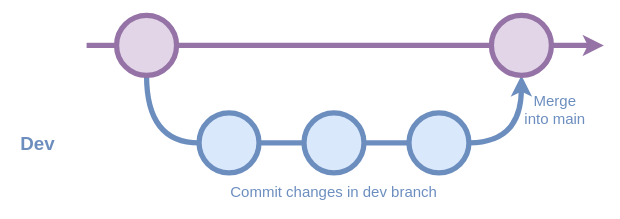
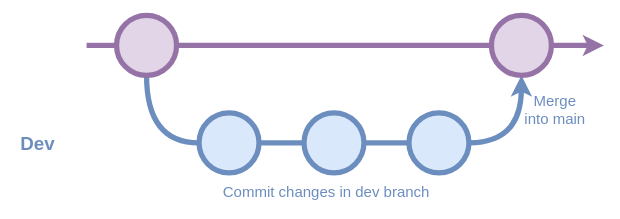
  <mxCell id="0" />
  <mxCell id="1" parent="0" />
  <mxCell id="2" style="edgeStyle=orthogonalEdgeStyle;rounded=0;orthogonalLoop=1;jettySize=auto;html=1;exitX=0.5;exitY=1;exitDx=0;exitDy=0;entryX=0;entryY=0.5;entryDx=0;entryDy=0;curved=1;endArrow=none;startFill=0;strokeColor=#6C8EBF;strokeWidth=7;" edge="1" parent="1" source="5" target="7"><mxGeometry relative="1" as="geometry" /></mxCell>
  <mxCell id="3" style="edgeStyle=orthogonalEdgeStyle;shape=connector;curved=1;rounded=0;orthogonalLoop=1;jettySize=auto;html=1;exitX=1;exitY=0.5;exitDx=0;exitDy=0;entryX=0;entryY=0.5;entryDx=0;entryDy=0;strokeColor=#9673A6;strokeWidth=7;align=center;verticalAlign=middle;fontFamily=Helvetica;fontSize=11;fontColor=default;labelBackgroundColor=default;startFill=0;endArrow=none;" edge="1" parent="1" source="5" target="15"><mxGeometry relative="1" as="geometry" /></mxCell>
  <mxCell id="4" style="edgeStyle=orthogonalEdgeStyle;shape=connector;curved=1;rounded=0;orthogonalLoop=1;jettySize=auto;html=1;exitX=0;exitY=0.5;exitDx=0;exitDy=0;strokeColor=#9673A6;strokeWidth=7;align=center;verticalAlign=middle;fontFamily=Helvetica;fontSize=11;fontColor=default;labelBackgroundColor=default;startFill=0;endArrow=none;" edge="1" parent="1" source="5"><mxGeometry relative="1" as="geometry"><mxPoint x="115" y="60" as="targetPoint" /></mxGeometry></mxCell>
  <mxCell id="5" value="" style="ellipse;whiteSpace=wrap;html=1;aspect=fixed;fillColor=#e1d5e7;strokeColor=#9673a6;strokeWidth=7;" vertex="1" parent="1"><mxGeometry x="155" y="20" width="80" height="80" as="geometry" /></mxCell>
  <mxCell id="6" style="edgeStyle=orthogonalEdgeStyle;shape=connector;curved=1;rounded=0;orthogonalLoop=1;jettySize=auto;html=1;exitX=1;exitY=0.5;exitDx=0;exitDy=0;entryX=0;entryY=0.5;entryDx=0;entryDy=0;strokeColor=#6C8EBF;strokeWidth=7;align=center;verticalAlign=middle;fontFamily=Helvetica;fontSize=11;fontColor=default;labelBackgroundColor=default;startFill=0;endArrow=none;" edge="1" parent="1" source="7" target="10"><mxGeometry relative="1" as="geometry" /></mxCell>
  <mxCell id="7" value="" style="ellipse;whiteSpace=wrap;html=1;aspect=fixed;fillColor=#dae8fc;strokeColor=#6c8ebf;strokeWidth=7;" vertex="1" parent="1"><mxGeometry x="265" y="150" width="80" height="80" as="geometry" /></mxCell>
  <mxCell id="8" value="Dev" style="text;html=1;align=center;verticalAlign=middle;whiteSpace=wrap;rounded=0;fontSize=25;fontStyle=1;fontColor=#6C8EBF;" vertex="1" parent="1"><mxGeometry x="20" y="175" width="60" height="30" as="geometry" /></mxCell>
  <mxCell id="9" style="edgeStyle=orthogonalEdgeStyle;shape=connector;curved=1;rounded=0;orthogonalLoop=1;jettySize=auto;html=1;exitX=1;exitY=0.5;exitDx=0;exitDy=0;entryX=0;entryY=0.5;entryDx=0;entryDy=0;strokeColor=#6C8EBF;strokeWidth=7;align=center;verticalAlign=middle;fontFamily=Helvetica;fontSize=11;fontColor=default;labelBackgroundColor=default;startFill=0;endArrow=none;" edge="1" parent="1" source="10" target="12"><mxGeometry relative="1" as="geometry" /></mxCell>
  <mxCell id="10" value="" style="ellipse;whiteSpace=wrap;html=1;aspect=fixed;fillColor=#dae8fc;strokeColor=#6c8ebf;strokeWidth=7;" vertex="1" parent="1"><mxGeometry x="405" y="150" width="80" height="80" as="geometry" /></mxCell>
  <mxCell id="11" style="edgeStyle=orthogonalEdgeStyle;shape=connector;curved=1;rounded=0;orthogonalLoop=1;jettySize=auto;html=1;exitX=1;exitY=0.5;exitDx=0;exitDy=0;entryX=0.5;entryY=1;entryDx=0;entryDy=0;strokeColor=#6C8EBF;strokeWidth=7;align=center;verticalAlign=middle;fontFamily=Helvetica;fontSize=11;fontColor=default;labelBackgroundColor=default;startFill=0;endArrow=classic;endFill=1;" edge="1" parent="1" source="12" target="15"><mxGeometry relative="1" as="geometry" /></mxCell>
  <mxCell id="12" value="" style="ellipse;whiteSpace=wrap;html=1;aspect=fixed;fillColor=#dae8fc;strokeColor=#6c8ebf;strokeWidth=7;" vertex="1" parent="1"><mxGeometry x="545" y="150" width="80" height="80" as="geometry" /></mxCell>
- <mxCell id="13" value="Commit changes in dev branch" style="text;html=1;align=center;verticalAlign=middle;whiteSpace=wrap;rounded=0;fontSize=20;fontStyle=0;fontColor=#6C8EBF;" vertex="1" parent="1"><mxGeometry x="290" y="240" width="310" height="30" as="geometry" /></mxCell>
+ <mxCell id="13" value="Commit changes in dev branch" style="text;html=1;align=center;verticalAlign=middle;whiteSpace=wrap;rounded=0;fontSize=20;fontStyle=0;fontColor=#6C8EBF;" vertex="1" parent="1"><mxGeometry x="280" y="240" width="310" height="30" as="geometry" /></mxCell>
  <mxCell id="14" style="edgeStyle=orthogonalEdgeStyle;shape=connector;curved=1;rounded=0;orthogonalLoop=1;jettySize=auto;html=1;exitX=1;exitY=0.5;exitDx=0;exitDy=0;strokeColor=#9673A6;strokeWidth=7;align=center;verticalAlign=middle;fontFamily=Helvetica;fontSize=11;fontColor=default;labelBackgroundColor=default;startFill=0;endArrow=classic;endFill=1;" edge="1" parent="1" source="15"><mxGeometry relative="1" as="geometry"><mxPoint x="805" y="60" as="targetPoint" /></mxGeometry></mxCell>
  <mxCell id="15" value="" style="ellipse;whiteSpace=wrap;html=1;aspect=fixed;fillColor=#e1d5e7;strokeColor=#9673a6;strokeWidth=7;" vertex="1" parent="1"><mxGeometry x="655" y="20" width="80" height="80" as="geometry" /></mxCell>
  <mxCell id="16" value="Merge into main" style="text;html=1;align=center;verticalAlign=middle;whiteSpace=wrap;rounded=0;fontSize=20;fontStyle=0;fontColor=#6C8EBF;" vertex="1" parent="1"><mxGeometry x="695" y="130" width="90" height="30" as="geometry" /></mxCell>
